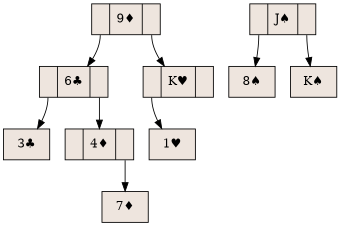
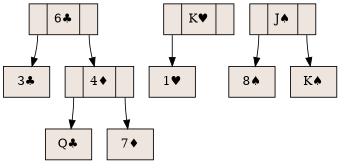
  digraph {
    rankdir=TB
    node [fillcolor=seashell2 shape=record style=filled]
    edge [tailport=C0]
-   n1 [label="<C0>|9♦|<C1>"]
    n2 [label="<C0>|6♣|<C1>"]
    n3 [label="<C0>|K♥|<C1>"]
    n4 [label="3♣"]
    n5 [label="<C0>|4♦|<C1>"]
    n6 [label="1♥"]
+   n7 [label="Q♣"]
    n8 [label="7♦"]
    n9 [label="<C0>|J♠|<C1>"]
    n10 [label="8♠"]
    n11 [label="K♠"]
-   n1 -> n2
-   n1 -> n3 [tailport=C1]
    n2 -> n4
    n2 -> n5 [tailport=C1]
    n3 -> n6
+   n5 -> n7
    n5 -> n8 [tailport=C1]
    n9 -> n10
    n9 -> n11 [tailport=C1]
  }
